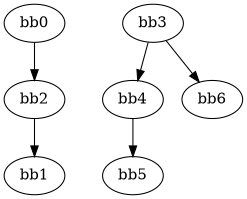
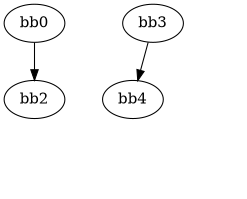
  digraph {
    n1 [label="bb0\l"]
    n2 [label="bb2\l"]
-   n3 [label="bb1\l"]
-   n4 [label="bb5\l"]
    n5 [label="bb3\l"]
    n6 [label="bb4\l"]
-   n7 [label="bb6\l"]
    n1 -> n2
-   n2 -> n3
    n5 -> n6
-   n5 -> n7
-   n6 -> n4
  }
